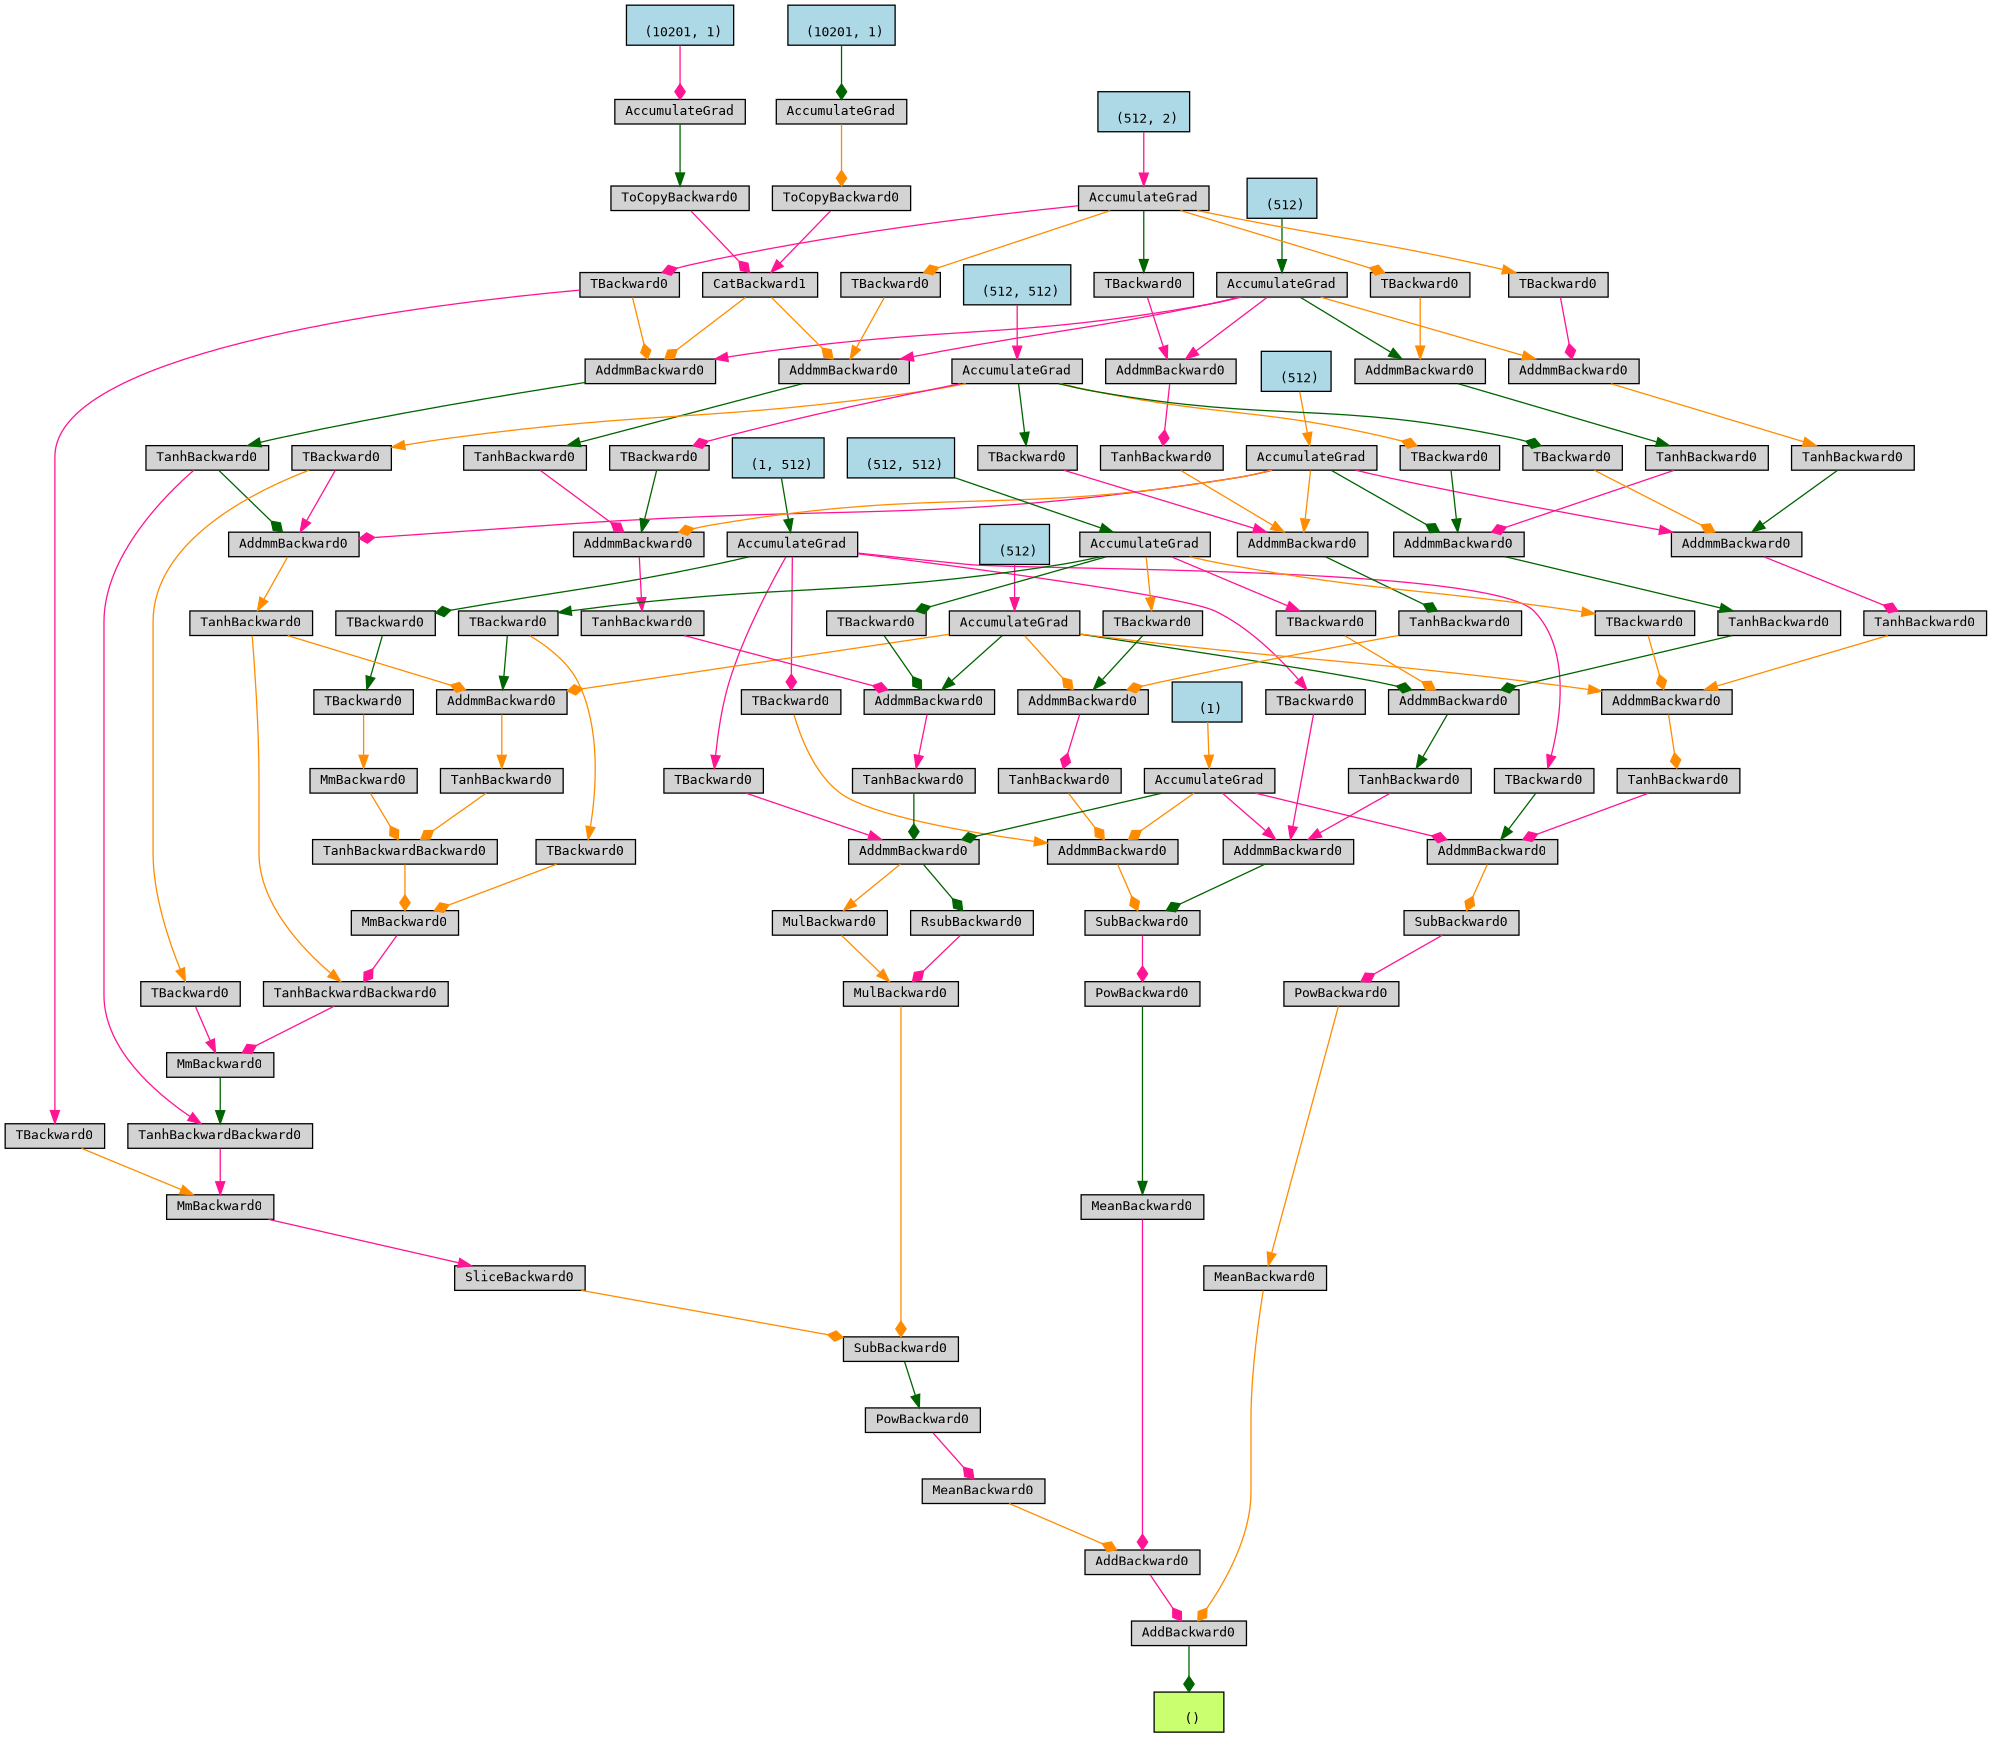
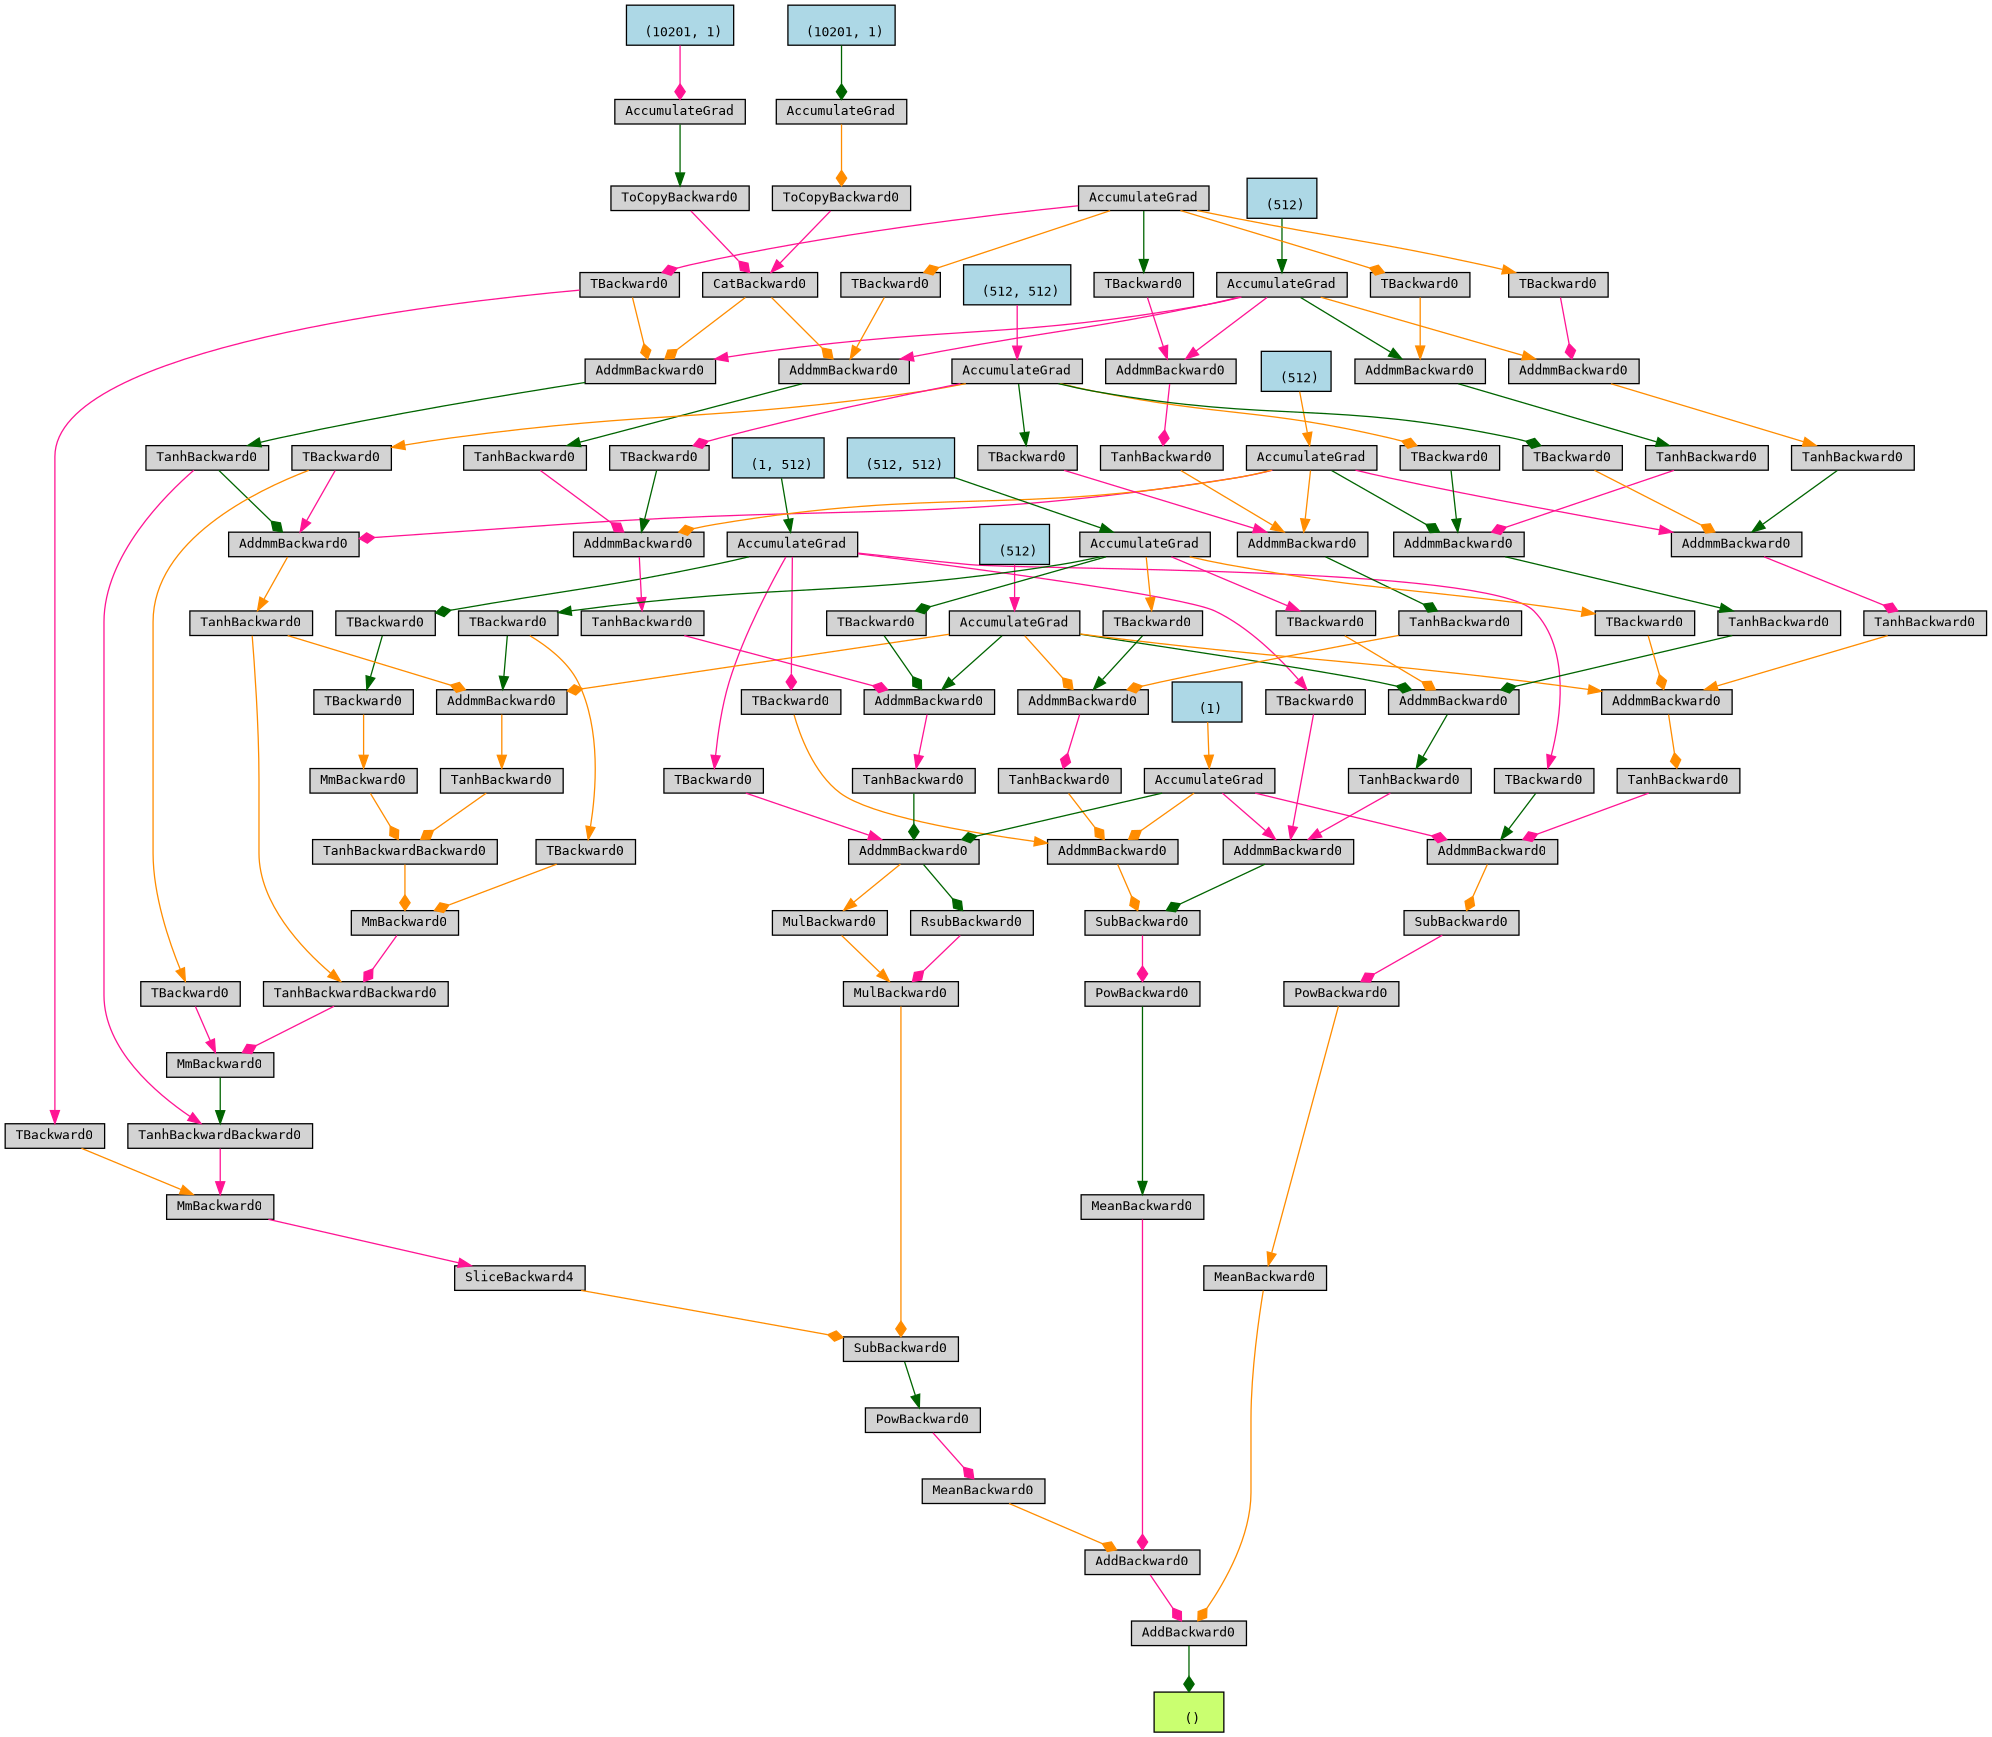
  digraph {
    node [align=left fontname=monospace fontsize=10 ranksep=0.1 shape=box style=filled]
    edge [arrowhead=normal color=darkorange]
    n1 [fillcolor=darkolivegreen1 height=0.2 label="\n ()"]
    n2 [height=0.2 label=AddBackward0]
    n3 [height=0.2 label=AddBackward0]
    n4 [height=0.2 label=MeanBackward0]
    n5 [height=0.2 label=PowBackward0]
    n6 [height=0.2 label=SubBackward0]
-   n7 [height=0.2 label=SliceBackward0]
+   n7 [height=0.2 label=SliceBackward4]
    n8 [height=0.2 label=MmBackward0]
    n9 [height=0.2 label=TanhBackwardBackward0]
    n10 [height=0.2 label=MmBackward0]
    n11 [height=0.2 label=TanhBackwardBackward0]
    n12 [height=0.2 label=MmBackward0]
    n13 [height=0.2 label=TanhBackwardBackward0]
    n14 [height=0.2 label=MmBackward0]
    n15 [height=0.2 label=TBackward0]
    n16 [height=0.2 label=TBackward0]
    n17 [height=0.2 label=AccumulateGrad]
    n18 [height=0.2 label=TBackward0]
    n19 [height=0.2 label=TBackward0]
    n20 [height=0.2 label=TBackward0]
    n21 [height=0.2 label=TBackward0]
    n22 [height=0.2 label=AddmmBackward0]
    n23 [height=0.2 label=AddmmBackward0]
    n24 [height=0.2 label=AddmmBackward0]
    n25 [height=0.2 label=AddmmBackward0]
    n26 [fillcolor=lightblue height=0.2 label="\n (1, 512)"]
    n27 [height=0.2 label=TanhBackward0]
    n28 [height=0.2 label=AddmmBackward0]
    n29 [height=0.2 label=AccumulateGrad]
    n30 [height=0.2 label=AddmmBackward0]
    n31 [height=0.2 label=AddmmBackward0]
    n32 [height=0.2 label=AddmmBackward0]
    n33 [height=0.2 label=AddmmBackward0]
    n34 [height=0.2 label=TanhBackward0]
    n35 [height=0.2 label=TanhBackward0]
    n36 [height=0.2 label=TanhBackward0]
    n37 [height=0.2 label=TanhBackward0]
    n38 [fillcolor=lightblue height=0.2 label="\n (512)"]
    n39 [height=0.2 label=TanhBackward0]
    n40 [height=0.2 label=AddmmBackward0]
    n41 [height=0.2 label=AccumulateGrad]
    n42 [height=0.2 label=AddmmBackward0]
    n43 [height=0.2 label=AddmmBackward0]
    n44 [height=0.2 label=AddmmBackward0]
    n45 [height=0.2 label=AddmmBackward0]
    n46 [height=0.2 label=TanhBackward0]
    n47 [height=0.2 label=TanhBackward0]
    n48 [height=0.2 label=TanhBackward0]
    n49 [height=0.2 label=TanhBackward0]
    n50 [fillcolor=lightblue height=0.2 label="\n (512)"]
    n51 [height=0.2 label=TanhBackward0]
    n52 [height=0.2 label=AddmmBackward0]
    n53 [height=0.2 label=AccumulateGrad]
    n54 [height=0.2 label=AddmmBackward0]
    n55 [height=0.2 label=AddmmBackward0]
    n56 [height=0.2 label=AddmmBackward0]
    n57 [height=0.2 label=AddmmBackward0]
    n58 [height=0.2 label=TanhBackward0]
    n59 [height=0.2 label=TanhBackward0]
    n60 [height=0.2 label=TanhBackward0]
    n61 [height=0.2 label=TanhBackward0]
    n62 [fillcolor=lightblue height=0.2 label="\n (512)"]
-   n63 [height=0.2 label=CatBackward1]
+   n63 [height=0.2 label=CatBackward0]
    n64 [height=0.2 label=ToCopyBackward0]
    n65 [height=0.2 label=AccumulateGrad]
    n66 [fillcolor=lightblue height=0.2 label="\n (10201, 1)"]
    n67 [height=0.2 label=ToCopyBackward0]
    n68 [height=0.2 label=AccumulateGrad]
    n69 [fillcolor=lightblue height=0.2 label="\n (10201, 1)"]
    n70 [height=0.2 label=TBackward0]
    n71 [height=0.2 label=TBackward0]
    n72 [height=0.2 label=AccumulateGrad]
    n73 [height=0.2 label=TBackward0]
    n74 [height=0.2 label=TBackward0]
    n75 [height=0.2 label=TBackward0]
    n76 [height=0.2 label=TBackward0]
-   n77 [fillcolor=lightblue height=0.2 label="\n (512, 2)"]
    n78 [height=0.2 label=TBackward0]
    n79 [height=0.2 label=TBackward0]
    n80 [height=0.2 label=AccumulateGrad]
    n81 [height=0.2 label=TBackward0]
    n82 [height=0.2 label=TBackward0]
    n83 [height=0.2 label=TBackward0]
    n84 [height=0.2 label=TBackward0]
    n85 [fillcolor=lightblue height=0.2 label="\n (512, 512)"]
    n86 [height=0.2 label=TBackward0]
    n87 [height=0.2 label=TBackward0]
    n88 [height=0.2 label=AccumulateGrad]
    n89 [height=0.2 label=TBackward0]
    n90 [height=0.2 label=TBackward0]
    n91 [height=0.2 label=TBackward0]
    n92 [height=0.2 label=TBackward0]
    n93 [fillcolor=lightblue height=0.2 label="\n (512, 512)"]
    n94 [height=0.2 label=MulBackward0]
    n95 [height=0.2 label=MulBackward0]
    n96 [height=0.2 label=RsubBackward0]
    n97 [height=0.2 label=AccumulateGrad]
    n98 [height=0.2 label=SubBackward0]
    n99 [height=0.2 label=SubBackward0]
    n100 [fillcolor=lightblue height=0.2 label="\n (1)"]
    n101 [height=0.2 label=MeanBackward0]
    n102 [height=0.2 label=PowBackward0]
    n103 [height=0.2 label=MeanBackward0]
    n104 [height=0.2 label=PowBackward0]
    n2 -> n1 [arrowhead=diamond color=darkgreen]
    n3 -> n2 [arrowhead=diamond color=deeppink]
    n4 -> n3 [arrowhead=diamond]
    n5 -> n4 [arrowhead=diamond color=deeppink]
    n6 -> n5 [color=darkgreen]
    n7 -> n6 [arrowhead=diamond]
    n8 -> n7 [color=deeppink]
    n9 -> n8 [color=deeppink]
    n10 -> n9 [color=darkgreen]
    n11 -> n10 [arrowhead=diamond color=deeppink]
    n12 -> n11 [arrowhead=diamond color=deeppink]
    n13 -> n12 [arrowhead=diamond]
    n14 -> n13 [arrowhead=diamond]
    n15 -> n14
    n16 -> n15 [color=darkgreen]
    n17 -> n16 [arrowhead=diamond color=darkgreen]
    n17 -> n18 [color=deeppink]
    n17 -> n19 [color=deeppink]
    n17 -> n20 [arrowhead=diamond color=deeppink]
    n17 -> n21 [color=deeppink]
    n18 -> n22 [color=deeppink]
    n19 -> n23 [color=deeppink]
    n20 -> n24
    n21 -> n25 [color=darkgreen]
    n22 -> n95
    n22 -> n96 [arrowhead=diamond color=darkgreen]
    n23 -> n98 [arrowhead=diamond color=darkgreen]
    n24 -> n98 [arrowhead=diamond]
    n25 -> n99 [arrowhead=diamond]
    n26 -> n17 [color=darkgreen]
    n27 -> n13 [arrowhead=diamond]
    n28 -> n27
    n29 -> n28 [arrowhead=diamond]
    n29 -> n30 [color=darkgreen]
    n29 -> n31 [arrowhead=diamond color=darkgreen]
    n29 -> n32 [arrowhead=diamond]
    n29 -> n33
    n30 -> n34 [color=deeppink]
    n31 -> n35 [color=darkgreen]
    n32 -> n36 [arrowhead=diamond color=deeppink]
    n33 -> n37 [arrowhead=diamond]
    n34 -> n22 [arrowhead=diamond color=darkgreen]
    n35 -> n23 [color=deeppink]
    n36 -> n24 [arrowhead=diamond]
    n37 -> n25 [arrowhead=diamond color=deeppink]
    n38 -> n29 [color=deeppink]
    n39 -> n11
    n39 -> n28 [arrowhead=diamond]
    n40 -> n39
    n41 -> n40 [arrowhead=diamond color=deeppink]
    n41 -> n42 [arrowhead=diamond]
    n41 -> n43 [arrowhead=diamond color=darkgreen]
    n41 -> n44
    n41 -> n45 [color=deeppink]
    n42 -> n46 [color=deeppink]
    n43 -> n47 [color=darkgreen]
    n44 -> n48 [arrowhead=diamond color=darkgreen]
    n45 -> n49 [arrowhead=diamond color=deeppink]
    n46 -> n30 [arrowhead=diamond color=deeppink]
    n47 -> n31 [arrowhead=diamond color=darkgreen]
    n48 -> n32 [arrowhead=diamond]
    n49 -> n33
    n50 -> n41
    n51 -> n9 [color=deeppink]
    n51 -> n40 [arrowhead=diamond color=darkgreen]
    n52 -> n51 [color=darkgreen]
    n53 -> n52 [color=deeppink]
    n53 -> n54 [color=deeppink]
    n53 -> n55 [color=darkgreen]
    n53 -> n56 [color=deeppink]
    n53 -> n57
    n54 -> n58 [color=darkgreen]
    n55 -> n59 [color=darkgreen]
    n56 -> n60 [arrowhead=diamond color=deeppink]
    n57 -> n61
    n58 -> n42 [arrowhead=diamond color=deeppink]
    n59 -> n43 [arrowhead=diamond color=deeppink]
    n60 -> n44
    n61 -> n45 [color=darkgreen]
    n62 -> n53 [color=darkgreen]
    n63 -> n52 [arrowhead=diamond]
    n63 -> n54 [arrowhead=diamond]
    n64 -> n63 [arrowhead=diamond color=deeppink]
    n65 -> n64 [color=darkgreen]
    n66 -> n65 [arrowhead=diamond color=deeppink]
    n67 -> n63 [color=deeppink]
    n68 -> n67 [arrowhead=diamond]
    n69 -> n68 [arrowhead=diamond color=darkgreen]
    n70 -> n52 [arrowhead=diamond]
    n70 -> n71 [color=deeppink]
    n71 -> n8
    n72 -> n70 [arrowhead=diamond color=deeppink]
    n72 -> n73 [arrowhead=diamond]
    n72 -> n74 [arrowhead=diamond]
    n72 -> n75 [color=darkgreen]
    n72 -> n76
    n73 -> n54
    n74 -> n55
    n75 -> n56 [color=deeppink]
    n76 -> n57 [arrowhead=diamond color=deeppink]
-   n77 -> n72 [color=deeppink]
    n78 -> n40 [color=deeppink]
    n78 -> n79
    n79 -> n10 [color=deeppink]
    n80 -> n78
    n80 -> n81 [arrowhead=diamond color=deeppink]
    n80 -> n82 [arrowhead=diamond]
    n80 -> n83 [color=darkgreen]
    n80 -> n84 [arrowhead=diamond color=darkgreen]
    n81 -> n42 [color=darkgreen]
    n82 -> n43 [color=darkgreen]
    n83 -> n44 [color=deeppink]
    n84 -> n45 [arrowhead=diamond]
    n85 -> n80 [color=deeppink]
    n86 -> n28 [color=darkgreen]
    n86 -> n87
    n87 -> n12 [arrowhead=diamond]
    n88 -> n86 [color=darkgreen]
    n88 -> n89 [arrowhead=diamond color=darkgreen]
    n88 -> n90 [color=deeppink]
    n88 -> n91
    n88 -> n92
    n89 -> n30 [arrowhead=diamond color=darkgreen]
    n90 -> n31 [arrowhead=diamond]
    n91 -> n32 [color=darkgreen]
    n92 -> n33 [arrowhead=diamond]
    n93 -> n88 [color=darkgreen]
    n94 -> n6 [arrowhead=diamond]
    n95 -> n94
    n96 -> n94 [arrowhead=diamond color=deeppink]
    n97 -> n22 [arrowhead=diamond color=darkgreen]
    n97 -> n23 [color=deeppink]
    n97 -> n24 [arrowhead=diamond]
    n97 -> n25 [arrowhead=diamond color=deeppink]
    n98 -> n102 [arrowhead=diamond color=deeppink]
    n99 -> n104 [arrowhead=diamond color=deeppink]
    n100 -> n97
    n101 -> n3 [arrowhead=diamond color=deeppink]
    n102 -> n101 [color=darkgreen]
    n103 -> n2 [arrowhead=diamond]
    n104 -> n103
  }
